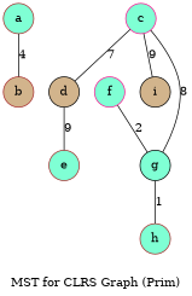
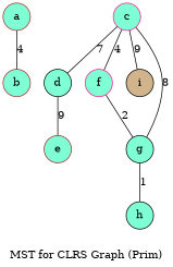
  graph {
    label="MST for CLRS Graph (Prim)"
    node [color=brown fillcolor=aquamarine style=filled]
    a [width=0.5]
-   b [fillcolor=tan width=0.5]
+   b [width=0.5]
    c [color=deeppink width=0.5]
-   d [color=black fillcolor=tan width=0.5]
+   d [color=black width=0.5]
    f [color=deeppink width=0.5]
    i [color=black fillcolor=tan width=0.5]
    e [width=0.5]
    g [color=black width=0.5]
-   h [width=0.5]
+   h [color=black width=0.5]
    a -- b [label=4]
    c -- d [label=7]
+   c -- f [label=4]
    c -- i [label=9]
    d -- e [label=9]
    f -- g [label=2]
    g -- c [label=8]
    g -- h [label=1]
  }
